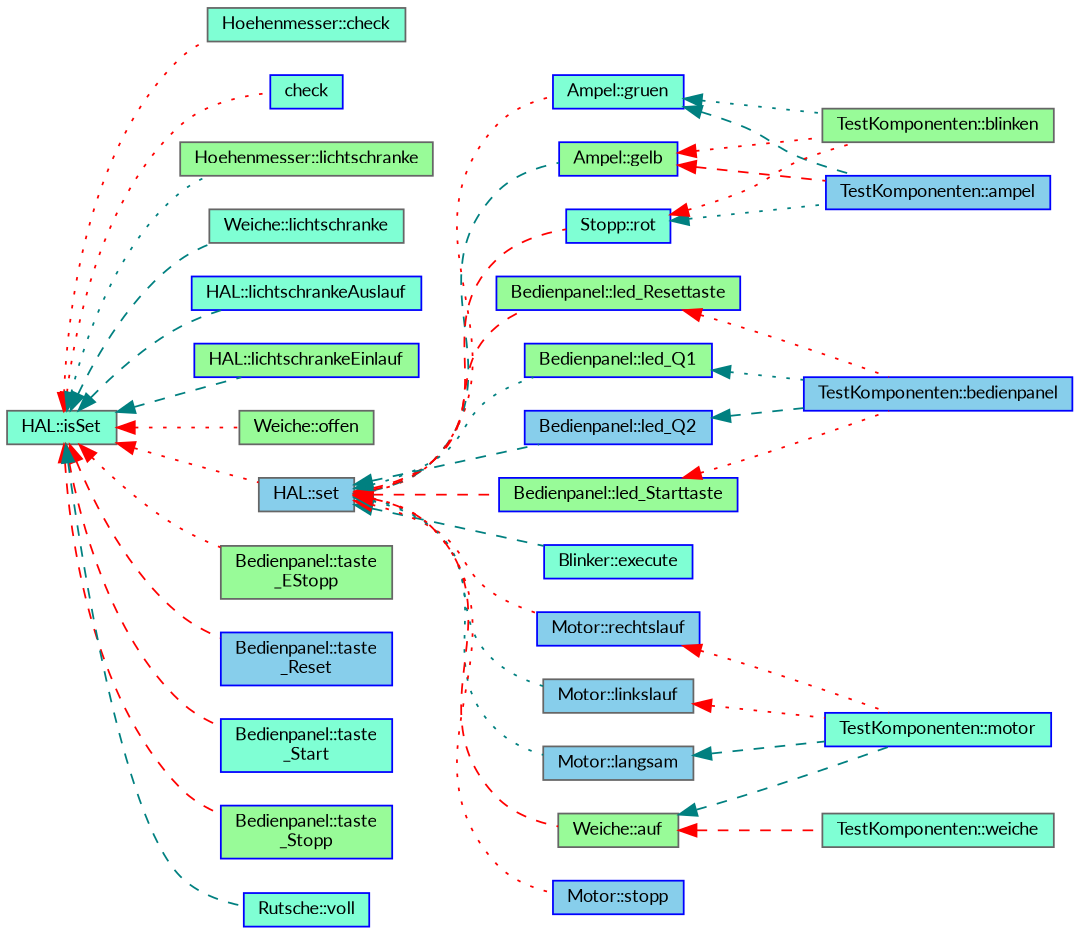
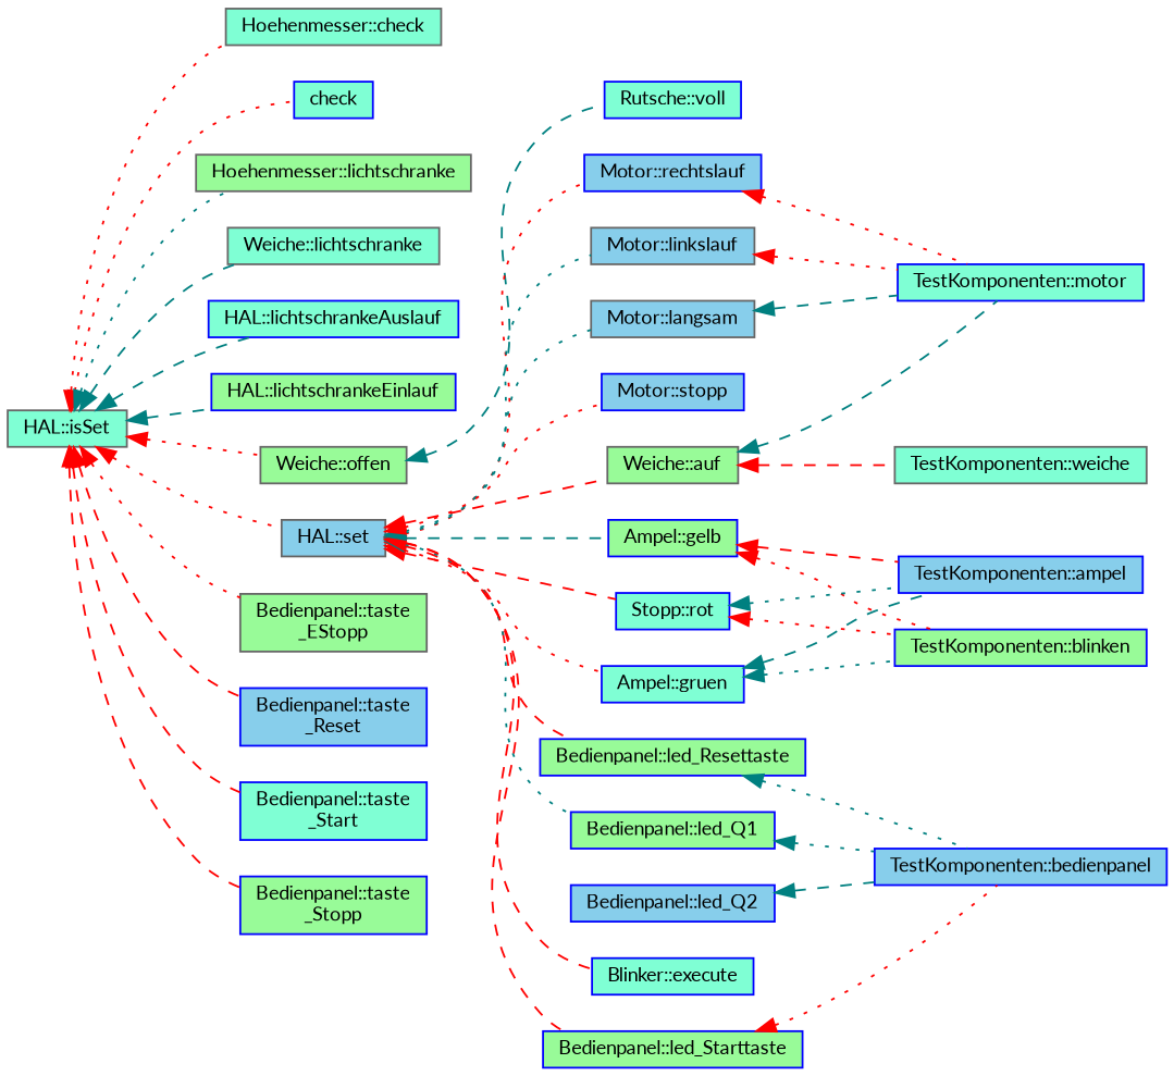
  digraph {
    fontname=Lato
    rankdir=LR
    node [color=blue fillcolor=aquamarine fontname=Lato fontsize=10 shape=record style=filled]
    edge [color=red dir=back fontname=Lato fontsize=10 labelfontname=Helvetica labelfontsize=10 style=dotted]
    n1 [color=gray40 fontcolor=black height=0.2 label="HAL::isSet" width=0.4]
    n2 [color=gray40 height=0.2 label="Hoehenmesser::check" width=0.4]
    n3 [height=0.2 label=check width=0.4]
    n4 [color=gray40 fillcolor=palegreen height=0.2 label="Hoehenmesser::lichtschranke" width=0.4]
    n5 [color=gray40 height=0.2 label="Weiche::lichtschranke" width=0.4]
    n6 [height=0.2 label="HAL::lichtschrankeAuslauf" width=0.4]
    n7 [fillcolor=palegreen height=0.2 label="HAL::lichtschrankeEinlauf" width=0.4]
    n8 [color=gray40 fillcolor=palegreen height=0.2 label="Weiche::offen" width=0.4]
    n9 [color=gray40 fillcolor=skyblue height=0.2 label="HAL::set" width=0.4]
    n10 [color=gray40 fillcolor=palegreen height=0.2 label="Bedienpanel::taste\l_EStopp" width=0.4]
    n11 [fillcolor=skyblue height=0.2 label="Bedienpanel::taste\l_Reset" width=0.4]
    n12 [height=0.2 label="Bedienpanel::taste\l_Start" width=0.4]
    n13 [fillcolor=palegreen height=0.2 label="Bedienpanel::taste\l_Stopp" width=0.4]
    n14 [height=0.2 label="Rutsche::voll" width=0.4]
    n15 [height=0.2 label="Ampel::gruen" width=0.4]
    n16 [fillcolor=palegreen height=0.2 label="Ampel::gelb" width=0.4]
    n17 [height=0.2 label="Stopp::rot" width=0.4]
    n18 [fillcolor=palegreen height=0.2 label="Bedienpanel::led_Starttaste" width=0.4]
    n19 [fillcolor=palegreen height=0.2 label="Bedienpanel::led_Resettaste" width=0.4]
    n20 [fillcolor=palegreen height=0.2 label="Bedienpanel::led_Q1" width=0.4]
    n21 [fillcolor=skyblue height=0.2 label="Bedienpanel::led_Q2" width=0.4]
    n22 [height=0.2 label="Blinker::execute" width=0.4]
    n23 [fillcolor=skyblue height=0.2 label="Motor::rechtslauf" width=0.4]
    n24 [color=gray40 fillcolor=skyblue height=0.2 label="Motor::linkslauf" width=0.4]
    n25 [color=gray40 fillcolor=skyblue height=0.2 label="Motor::langsam" width=0.4]
    n26 [fillcolor=skyblue height=0.2 label="Motor::stopp" width=0.4]
    n27 [color=gray40 fillcolor=palegreen height=0.2 label="Weiche::auf" width=0.4]
    n28 [fillcolor=skyblue height=0.2 label="TestKomponenten::ampel" width=0.4]
-   n29 [color=gray40 fillcolor=palegreen height=0.2 label="TestKomponenten::blinken" width=0.4]
+   n29 [fillcolor=palegreen height=0.2 label="TestKomponenten::blinken" width=0.4]
    n30 [fillcolor=skyblue height=0.2 label="TestKomponenten::bedienpanel" width=0.4]
    n31 [height=0.2 label="TestKomponenten::motor" width=0.4]
    n32 [color=gray40 height=0.2 label="TestKomponenten::weiche" width=0.4]
    n1 -> n2
    n1 -> n3
    n1 -> n4 [color=teal]
    n1 -> n5 [color=teal style=dashed]
    n1 -> n6 [color=teal style=dashed]
    n1 -> n7 [color=teal style=dashed]
    n1 -> n8
    n1 -> n9
    n1 -> n10
    n1 -> n11 [style=dashed]
    n1 -> n12 [style=dashed]
    n1 -> n13 [style=dashed]
-   n1 -> n14 [color=teal style=dashed]
+   n8 -> n14 [color=teal style=dashed]
    n9 -> n15
    n9 -> n16 [color=teal style=dashed]
    n9 -> n17 [style=dashed]
    n9 -> n18 [style=dashed]
    n9 -> n19 [style=dashed]
    n9 -> n20 [color=teal]
-   n9 -> n21 [color=teal style=dashed]
-   n9 -> n22 [color=teal style=dashed]
+   n9 -> n22 [style=dashed]
    n9 -> n23
    n9 -> n24 [color=teal]
    n9 -> n25 [color=teal]
    n9 -> n26
    n9 -> n27 [style=dashed]
    n15 -> n28 [color=teal style=dashed]
    n15 -> n29 [color=teal]
    n16 -> n28 [style=dashed]
    n16 -> n29
    n17 -> n28 [color=teal]
    n17 -> n29
    n18 -> n30
-   n19 -> n30
+   n19 -> n30 [color=teal]
    n20 -> n30 [color=teal]
    n21 -> n30 [color=teal style=dashed]
    n23 -> n31
    n24 -> n31
    n25 -> n31 [color=teal style=dashed]
    n27 -> n31 [color=teal style=dashed]
    n27 -> n32 [style=dashed]
  }
